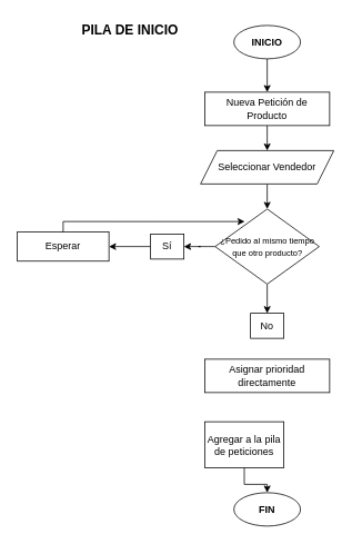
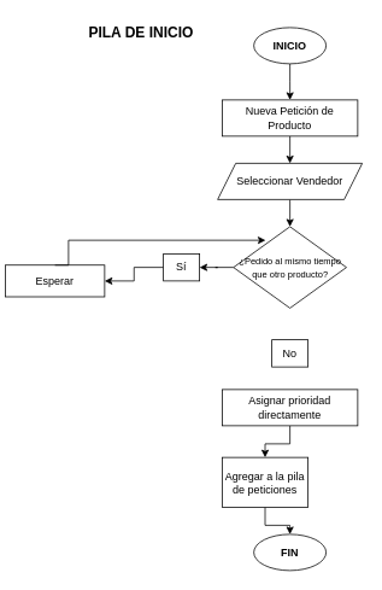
  <mxCell id="0" />
  <mxCell id="1" parent="0" />
  <mxCell id="2" style="edgeStyle=orthogonalEdgeStyle;rounded=0;orthogonalLoop=1;jettySize=auto;html=1;exitX=0;exitY=0.5;exitDx=0;exitDy=0;entryX=1;entryY=0.5;entryDx=0;entryDy=0;" parent="1" source="3" target="20" edge="1"><mxGeometry relative="1" as="geometry" /></mxCell>
  <mxCell id="3" value="Sí" style="rounded=0;whiteSpace=wrap;html=1;" parent="1" vertex="1"><mxGeometry x="180" y="280" width="40" height="30" as="geometry" /></mxCell>
+ <mxCell id="4" style="edgeStyle=orthogonalEdgeStyle;rounded=0;orthogonalLoop=1;jettySize=auto;html=1;exitX=0.5;exitY=1;exitDx=0;exitDy=0;entryX=0.5;entryY=0;entryDx=0;entryDy=0;" parent="1" source="5" target="7" edge="1"><mxGeometry relative="1" as="geometry" /></mxCell>
  <mxCell id="5" value="Asignar prioridad directamente" style="rounded=0;whiteSpace=wrap;html=1;" parent="1" vertex="1"><mxGeometry x="245" y="430" width="150" height="40" as="geometry" /></mxCell>
  <mxCell id="6" style="edgeStyle=orthogonalEdgeStyle;rounded=0;orthogonalLoop=1;jettySize=auto;html=1;exitX=0.5;exitY=1;exitDx=0;exitDy=0;entryX=0.5;entryY=0;entryDx=0;entryDy=0;" parent="1" source="7" target="14" edge="1"><mxGeometry relative="1" as="geometry"><mxPoint x="320" y="610" as="targetPoint" /></mxGeometry></mxCell>
  <mxCell id="7" value="Agregar a la pila de peticiones" style="rounded=0;whiteSpace=wrap;html=1;" parent="1" vertex="1"><mxGeometry x="245" y="505" width="95" height="55" as="geometry" /></mxCell>
  <mxCell id="8" style="edgeStyle=orthogonalEdgeStyle;rounded=0;orthogonalLoop=1;jettySize=auto;html=1;exitX=0.5;exitY=1;exitDx=0;exitDy=0;entryX=0.5;entryY=0;entryDx=0;entryDy=0;" parent="1" source="9" edge="1"><mxGeometry relative="1" as="geometry"><mxPoint x="320" y="250" as="targetPoint" /></mxGeometry></mxCell>
  <mxCell id="9" value="Seleccionar Vendedor" style="shape=parallelogram;perimeter=parallelogramPerimeter;whiteSpace=wrap;html=1;fixedSize=1;" parent="1" vertex="1"><mxGeometry x="240" y="180" width="160" height="40" as="geometry" /></mxCell>
  <mxCell id="10" style="edgeStyle=orthogonalEdgeStyle;rounded=0;orthogonalLoop=1;jettySize=auto;html=1;exitX=0.5;exitY=1;exitDx=0;exitDy=0;entryX=0.5;entryY=0;entryDx=0;entryDy=0;" parent="1" target="9" edge="1"><mxGeometry relative="1" as="geometry"><mxPoint x="320" y="150" as="sourcePoint" /></mxGeometry></mxCell>
  <mxCell id="11" value="&lt;span style=&quot;font-size: 16px;&quot;&gt;&lt;b&gt;PILA DE INICIO&lt;/b&gt;&lt;/span&gt;" style="text;html=1;align=center;verticalAlign=middle;resizable=0;points=[];autosize=1;strokeColor=none;fillColor=none;" parent="1" vertex="1"><mxGeometry x="60" y="20" width="190" height="30" as="geometry" /></mxCell>
  <mxCell id="12" style="edgeStyle=orthogonalEdgeStyle;rounded=0;orthogonalLoop=1;jettySize=auto;html=1;exitX=0.5;exitY=1;exitDx=0;exitDy=0;entryX=0.5;entryY=0;entryDx=0;entryDy=0;" parent="1" source="13" edge="1"><mxGeometry relative="1" as="geometry"><mxPoint x="320" y="110" as="targetPoint" /></mxGeometry></mxCell>
  <mxCell id="13" value="&lt;b&gt;INICIO&lt;/b&gt;" style="ellipse;whiteSpace=wrap;html=1;" parent="1" vertex="1"><mxGeometry x="280" y="30" width="80" height="40" as="geometry" /></mxCell>
  <mxCell id="14" value="&lt;b&gt;FIN&lt;/b&gt;" style="ellipse;whiteSpace=wrap;html=1;" parent="1" vertex="1"><mxGeometry x="280" y="590" width="80" height="40" as="geometry" /></mxCell>
  <mxCell id="15" style="edgeStyle=orthogonalEdgeStyle;rounded=0;orthogonalLoop=1;jettySize=auto;html=1;exitX=0;exitY=0.5;exitDx=0;exitDy=0;" parent="1" source="17" target="3" edge="1"><mxGeometry relative="1" as="geometry" /></mxCell>
- <mxCell id="16" style="edgeStyle=orthogonalEdgeStyle;rounded=0;orthogonalLoop=1;jettySize=auto;html=1;exitX=0.5;exitY=1;exitDx=0;exitDy=0;entryX=0.5;entryY=0;entryDx=0;entryDy=0;" parent="1" source="17" target="18" edge="1"><mxGeometry relative="1" as="geometry" /></mxCell>
  <mxCell id="17" value="&lt;span style=&quot;font-size: 10px;&quot;&gt;¿Pedido al mismo tiempo que otro producto?&lt;/span&gt;" style="rhombus;whiteSpace=wrap;html=1;" parent="1" vertex="1"><mxGeometry x="257.5" y="250" width="125" height="90" as="geometry" /></mxCell>
  <mxCell id="18" value="No" style="rounded=0;whiteSpace=wrap;html=1;" parent="1" vertex="1"><mxGeometry x="300" y="375" width="40" height="30" as="geometry" /></mxCell>
  <mxCell id="19" value="Nueva Petición de Producto" style="rounded=0;whiteSpace=wrap;html=1;" parent="1" vertex="1"><mxGeometry x="245" y="110" width="150" height="40" as="geometry" /></mxCell>
- <mxCell id="20" value="Esperar" style="rounded=0;whiteSpace=wrap;html=1;fillColor=none;" parent="1" vertex="1"><mxGeometry x="20" y="277.5" width="110" height="35" as="geometry" /></mxCell>
+ <mxCell id="20" value="Esperar" style="rounded=0;whiteSpace=wrap;html=1;fillColor=none;" parent="1" vertex="1"><mxGeometry x="5" y="292.5" width="110" height="35" as="geometry" /></mxCell>
  <mxCell id="21" style="edgeStyle=orthogonalEdgeStyle;rounded=0;orthogonalLoop=1;jettySize=auto;html=1;exitX=0.5;exitY=0;exitDx=0;exitDy=0;entryX=0.284;entryY=0.167;entryDx=0;entryDy=0;entryPerimeter=0;" edge="1" parent="1" source="20" target="17"><mxGeometry relative="1" as="geometry"><Array as="points"><mxPoint x="75" y="265" /></Array></mxGeometry></mxCell>
